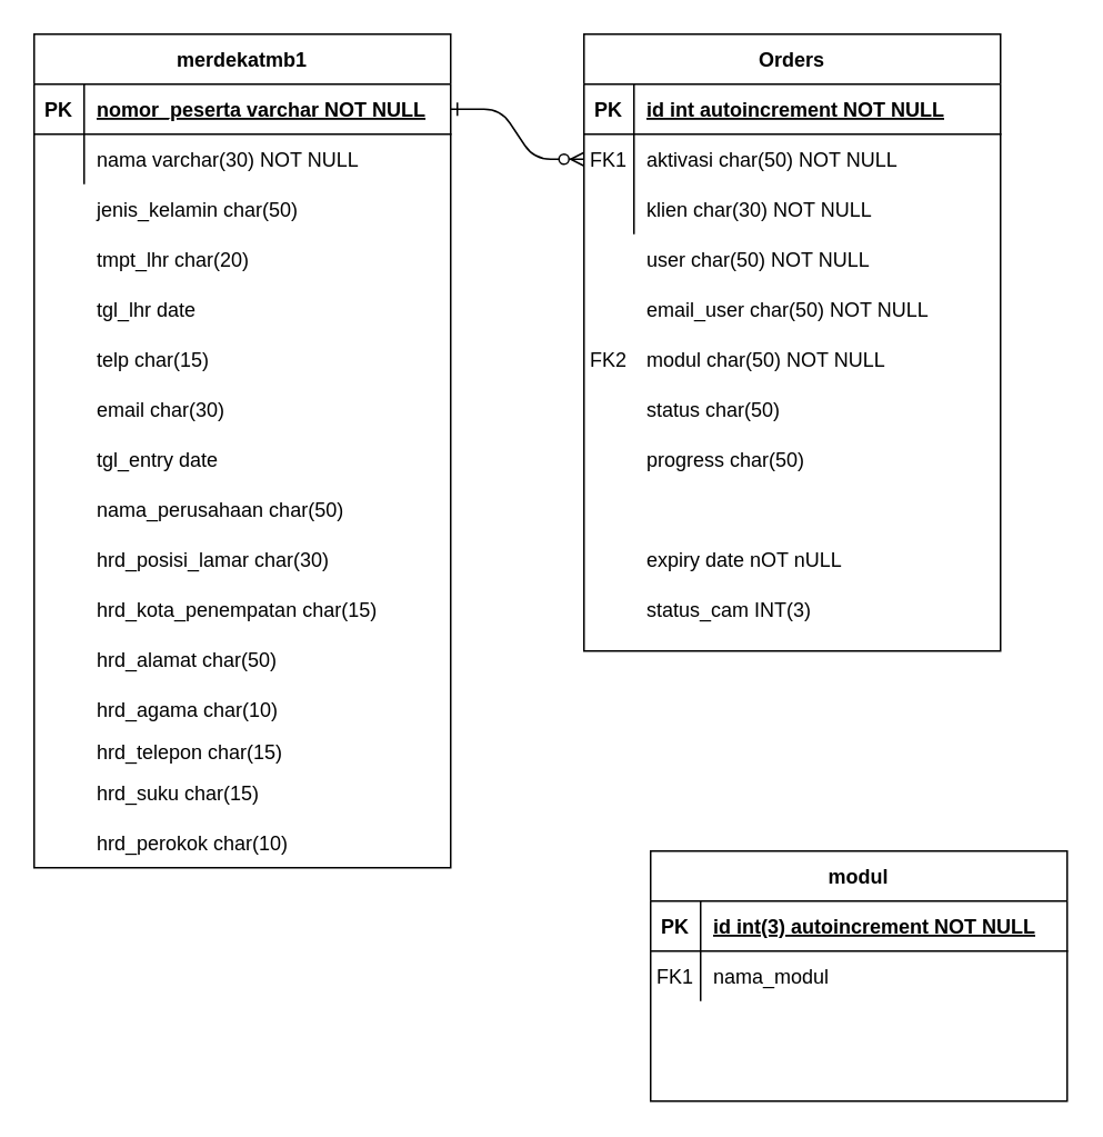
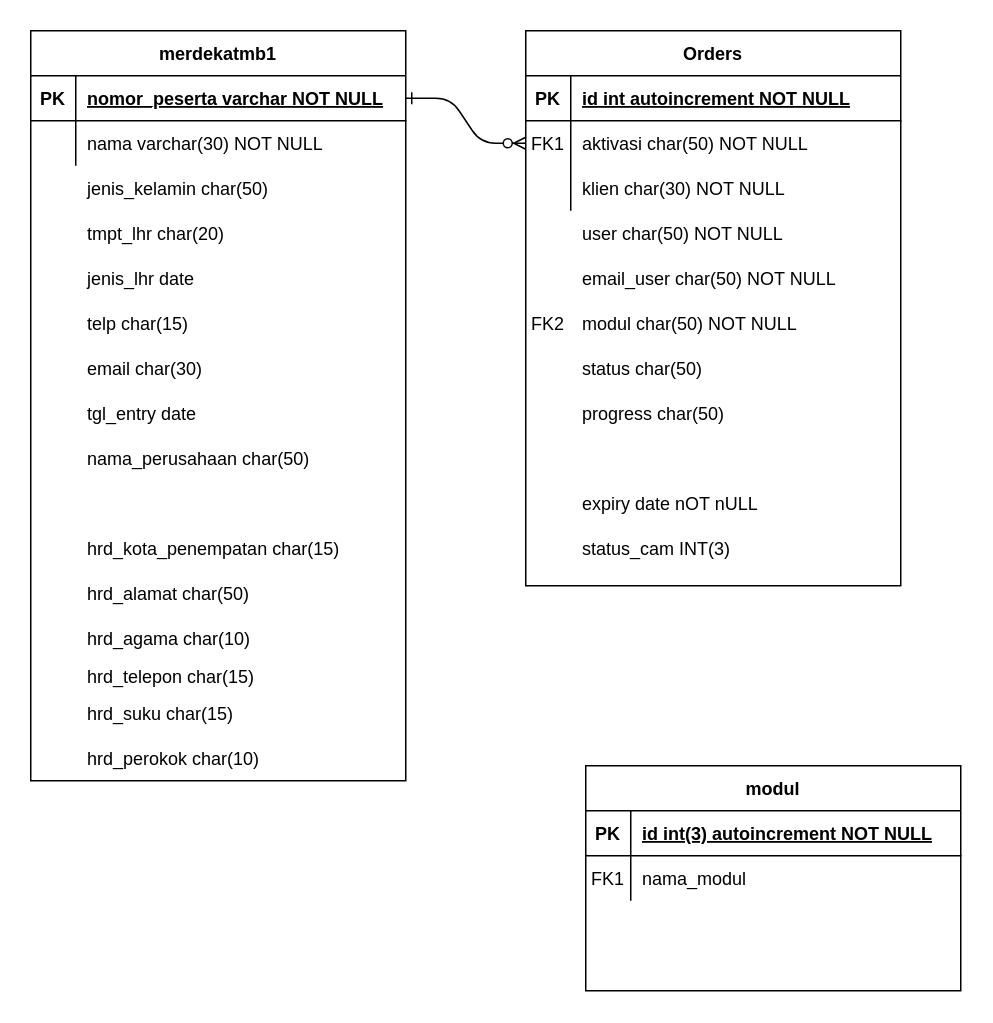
  <mxCell id="0" />
  <mxCell id="1" parent="0" />
  <mxCell id="2" value="" style="edgeStyle=entityRelationEdgeStyle;endArrow=ERzeroToMany;startArrow=ERone;endFill=1;startFill=0;" parent="1" source="21" target="7" edge="1"><mxGeometry width="100" height="100" relative="1" as="geometry"><mxPoint x="240" y="620" as="sourcePoint" /><mxPoint x="340" y="520" as="targetPoint" /></mxGeometry></mxCell>
  <mxCell id="3" value="Orders" style="shape=table;startSize=30;container=1;collapsible=1;childLayout=tableLayout;fixedRows=1;rowLines=0;fontStyle=1;align=center;resizeLast=1;" parent="1" vertex="1"><mxGeometry x="350" y="20" width="250" height="370" as="geometry" /></mxCell>
  <mxCell id="4" value="" style="shape=partialRectangle;collapsible=0;dropTarget=0;pointerEvents=0;fillColor=none;points=[[0,0.5],[1,0.5]];portConstraint=eastwest;top=0;left=0;right=0;bottom=1;" parent="3" vertex="1"><mxGeometry y="30" width="250" height="30" as="geometry" /></mxCell>
  <mxCell id="5" value="PK" style="shape=partialRectangle;overflow=hidden;connectable=0;fillColor=none;top=0;left=0;bottom=0;right=0;fontStyle=1;" parent="4" vertex="1"><mxGeometry width="30" height="30" as="geometry" /></mxCell>
  <mxCell id="6" value="id int autoincrement NOT NULL" style="shape=partialRectangle;overflow=hidden;connectable=0;fillColor=none;top=0;left=0;bottom=0;right=0;align=left;spacingLeft=6;fontStyle=5;" parent="4" vertex="1"><mxGeometry x="30" width="220" height="30" as="geometry" /></mxCell>
  <mxCell id="7" value="" style="shape=partialRectangle;collapsible=0;dropTarget=0;pointerEvents=0;fillColor=none;points=[[0,0.5],[1,0.5]];portConstraint=eastwest;top=0;left=0;right=0;bottom=0;" parent="3" vertex="1"><mxGeometry y="60" width="250" height="30" as="geometry" /></mxCell>
  <mxCell id="8" value="FK1" style="shape=partialRectangle;overflow=hidden;connectable=0;fillColor=none;top=0;left=0;bottom=0;right=0;" parent="7" vertex="1"><mxGeometry width="30" height="30" as="geometry" /></mxCell>
  <mxCell id="9" value="aktivasi char(50) NOT NULL" style="shape=partialRectangle;overflow=hidden;connectable=0;fillColor=none;top=0;left=0;bottom=0;right=0;align=left;spacingLeft=6;" parent="7" vertex="1"><mxGeometry x="30" width="220" height="30" as="geometry" /></mxCell>
  <mxCell id="10" value="" style="shape=partialRectangle;collapsible=0;dropTarget=0;pointerEvents=0;fillColor=none;points=[[0,0.5],[1,0.5]];portConstraint=eastwest;top=0;left=0;right=0;bottom=0;" parent="3" vertex="1"><mxGeometry y="90" width="250" height="30" as="geometry" /></mxCell>
  <mxCell id="11" value="" style="shape=partialRectangle;overflow=hidden;connectable=0;fillColor=none;top=0;left=0;bottom=0;right=0;" parent="10" vertex="1"><mxGeometry width="30" height="30" as="geometry" /></mxCell>
  <mxCell id="12" value="klien char(30) NOT NULL" style="shape=partialRectangle;overflow=hidden;connectable=0;fillColor=none;top=0;left=0;bottom=0;right=0;align=left;spacingLeft=6;" parent="10" vertex="1"><mxGeometry x="30" width="220" height="30" as="geometry" /></mxCell>
  <mxCell id="13" value="modul" style="shape=table;startSize=30;container=1;collapsible=1;childLayout=tableLayout;fixedRows=1;rowLines=0;fontStyle=1;align=center;resizeLast=1;" parent="1" vertex="1"><mxGeometry x="390" y="510" width="250" height="150" as="geometry" /></mxCell>
  <mxCell id="14" value="" style="shape=partialRectangle;collapsible=0;dropTarget=0;pointerEvents=0;fillColor=none;points=[[0,0.5],[1,0.5]];portConstraint=eastwest;top=0;left=0;right=0;bottom=1;" parent="13" vertex="1"><mxGeometry y="30" width="250" height="30" as="geometry" /></mxCell>
  <mxCell id="15" value="PK" style="shape=partialRectangle;overflow=hidden;connectable=0;fillColor=none;top=0;left=0;bottom=0;right=0;fontStyle=1;" parent="14" vertex="1"><mxGeometry width="30" height="30" as="geometry" /></mxCell>
  <mxCell id="16" value="id int(3) autoincrement NOT NULL" style="shape=partialRectangle;overflow=hidden;connectable=0;fillColor=none;top=0;left=0;bottom=0;right=0;align=left;spacingLeft=6;fontStyle=5;" parent="14" vertex="1"><mxGeometry x="30" width="220" height="30" as="geometry" /></mxCell>
  <mxCell id="17" value="" style="shape=partialRectangle;collapsible=0;dropTarget=0;pointerEvents=0;fillColor=none;points=[[0,0.5],[1,0.5]];portConstraint=eastwest;top=0;left=0;right=0;bottom=0;" parent="13" vertex="1"><mxGeometry y="60" width="250" height="30" as="geometry" /></mxCell>
  <mxCell id="18" value="FK1" style="shape=partialRectangle;overflow=hidden;connectable=0;fillColor=none;top=0;left=0;bottom=0;right=0;" parent="17" vertex="1"><mxGeometry width="30" height="30" as="geometry" /></mxCell>
  <mxCell id="19" value="nama_modul" style="shape=partialRectangle;overflow=hidden;connectable=0;fillColor=none;top=0;left=0;bottom=0;right=0;align=left;spacingLeft=6;" parent="17" vertex="1"><mxGeometry x="30" width="220" height="30" as="geometry" /></mxCell>
  <mxCell id="20" value="merdekatmb1" style="shape=table;startSize=30;container=1;collapsible=1;childLayout=tableLayout;fixedRows=1;rowLines=0;fontStyle=1;align=center;resizeLast=1;" parent="1" vertex="1"><mxGeometry x="20" y="20" width="250" height="500" as="geometry"><mxRectangle x="120" y="120" width="60" height="30" as="alternateBounds" /></mxGeometry></mxCell>
  <mxCell id="21" value="" style="shape=partialRectangle;collapsible=0;dropTarget=0;pointerEvents=0;fillColor=none;points=[[0,0.5],[1,0.5]];portConstraint=eastwest;top=0;left=0;right=0;bottom=1;" parent="20" vertex="1"><mxGeometry y="30" width="250" height="30" as="geometry" /></mxCell>
  <mxCell id="22" value="PK" style="shape=partialRectangle;overflow=hidden;connectable=0;fillColor=none;top=0;left=0;bottom=0;right=0;fontStyle=1;" parent="21" vertex="1"><mxGeometry width="30" height="30" as="geometry" /></mxCell>
  <mxCell id="23" value="nomor_peserta varchar NOT NULL" style="shape=partialRectangle;overflow=hidden;connectable=0;fillColor=none;top=0;left=0;bottom=0;right=0;align=left;spacingLeft=6;fontStyle=5;" parent="21" vertex="1"><mxGeometry x="30" width="220" height="30" as="geometry" /></mxCell>
  <mxCell id="24" value="" style="shape=partialRectangle;collapsible=0;dropTarget=0;pointerEvents=0;fillColor=none;points=[[0,0.5],[1,0.5]];portConstraint=eastwest;top=0;left=0;right=0;bottom=0;" parent="20" vertex="1"><mxGeometry y="60" width="250" height="30" as="geometry" /></mxCell>
  <mxCell id="25" value="" style="shape=partialRectangle;overflow=hidden;connectable=0;fillColor=none;top=0;left=0;bottom=0;right=0;" parent="24" vertex="1"><mxGeometry width="30" height="30" as="geometry" /></mxCell>
  <mxCell id="26" value="nama varchar(30) NOT NULL" style="shape=partialRectangle;overflow=hidden;connectable=0;fillColor=none;top=0;left=0;bottom=0;right=0;align=left;spacingLeft=6;" parent="24" vertex="1"><mxGeometry x="30" width="220" height="30" as="geometry" /></mxCell>
  <mxCell id="27" value="" style="shape=partialRectangle;collapsible=0;dropTarget=0;pointerEvents=0;fillColor=none;points=[[0,0.5],[1,0.5]];portConstraint=eastwest;top=0;left=0;right=0;bottom=0;" vertex="1" parent="1"><mxGeometry x="20" y="110" width="250" height="30" as="geometry" /></mxCell>
  <mxCell id="28" value="" style="shape=partialRectangle;overflow=hidden;connectable=0;fillColor=none;top=0;left=0;bottom=0;right=0;" vertex="1" parent="27"><mxGeometry width="30" height="30" as="geometry" /></mxCell>
  <mxCell id="29" value="jenis_kelamin char(50) " style="shape=partialRectangle;overflow=hidden;connectable=0;fillColor=none;top=0;left=0;bottom=0;right=0;align=left;spacingLeft=6;" vertex="1" parent="27"><mxGeometry x="30" width="220" height="30" as="geometry" /></mxCell>
  <mxCell id="30" value="" style="shape=partialRectangle;collapsible=0;dropTarget=0;pointerEvents=0;fillColor=none;points=[[0,0.5],[1,0.5]];portConstraint=eastwest;top=0;left=0;right=0;bottom=0;" vertex="1" parent="1"><mxGeometry x="20" y="140" width="250" height="30" as="geometry" /></mxCell>
  <mxCell id="31" value="" style="shape=partialRectangle;overflow=hidden;connectable=0;fillColor=none;top=0;left=0;bottom=0;right=0;" vertex="1" parent="30"><mxGeometry width="30" height="30" as="geometry" /></mxCell>
  <mxCell id="32" value="tmpt_lhr char(20) " style="shape=partialRectangle;overflow=hidden;connectable=0;fillColor=none;top=0;left=0;bottom=0;right=0;align=left;spacingLeft=6;" vertex="1" parent="30"><mxGeometry x="30" width="220" height="30" as="geometry" /></mxCell>
  <mxCell id="33" value="" style="shape=partialRectangle;collapsible=0;dropTarget=0;pointerEvents=0;fillColor=none;points=[[0,0.5],[1,0.5]];portConstraint=eastwest;top=0;left=0;right=0;bottom=0;" vertex="1" parent="1"><mxGeometry x="20" y="170" width="250" height="30" as="geometry" /></mxCell>
  <mxCell id="34" value="" style="shape=partialRectangle;overflow=hidden;connectable=0;fillColor=none;top=0;left=0;bottom=0;right=0;" vertex="1" parent="33"><mxGeometry width="30" height="30" as="geometry" /></mxCell>
- <mxCell id="35" value="tgl_lhr date " style="shape=partialRectangle;overflow=hidden;connectable=0;fillColor=none;top=0;left=0;bottom=0;right=0;align=left;spacingLeft=6;" vertex="1" parent="33"><mxGeometry x="30" width="220" height="30" as="geometry" /></mxCell>
+ <mxCell id="35" value="jenis_lhr date " style="shape=partialRectangle;overflow=hidden;connectable=0;fillColor=none;top=0;left=0;bottom=0;right=0;align=left;spacingLeft=6;" vertex="1" parent="33"><mxGeometry x="30" width="220" height="30" as="geometry" /></mxCell>
  <mxCell id="36" value="" style="shape=partialRectangle;collapsible=0;dropTarget=0;pointerEvents=0;fillColor=none;points=[[0,0.5],[1,0.5]];portConstraint=eastwest;top=0;left=0;right=0;bottom=0;" vertex="1" parent="1"><mxGeometry x="20" y="200" width="250" height="30" as="geometry" /></mxCell>
  <mxCell id="37" value="" style="shape=partialRectangle;overflow=hidden;connectable=0;fillColor=none;top=0;left=0;bottom=0;right=0;" vertex="1" parent="36"><mxGeometry width="30" height="30" as="geometry" /></mxCell>
  <mxCell id="38" value="telp char(15) " style="shape=partialRectangle;overflow=hidden;connectable=0;fillColor=none;top=0;left=0;bottom=0;right=0;align=left;spacingLeft=6;" vertex="1" parent="36"><mxGeometry x="30" width="220" height="30" as="geometry" /></mxCell>
  <mxCell id="39" value="" style="shape=partialRectangle;collapsible=0;dropTarget=0;pointerEvents=0;fillColor=none;points=[[0,0.5],[1,0.5]];portConstraint=eastwest;top=0;left=0;right=0;bottom=0;" vertex="1" parent="1"><mxGeometry x="20" y="230" width="250" height="30" as="geometry" /></mxCell>
  <mxCell id="40" value="" style="shape=partialRectangle;overflow=hidden;connectable=0;fillColor=none;top=0;left=0;bottom=0;right=0;" vertex="1" parent="39"><mxGeometry width="30" height="30" as="geometry" /></mxCell>
  <mxCell id="41" value="email char(30) " style="shape=partialRectangle;overflow=hidden;connectable=0;fillColor=none;top=0;left=0;bottom=0;right=0;align=left;spacingLeft=6;" vertex="1" parent="39"><mxGeometry x="30" width="220" height="30" as="geometry" /></mxCell>
  <mxCell id="42" value="" style="shape=partialRectangle;collapsible=0;dropTarget=0;pointerEvents=0;fillColor=none;points=[[0,0.5],[1,0.5]];portConstraint=eastwest;top=0;left=0;right=0;bottom=0;" vertex="1" parent="1"><mxGeometry x="20" y="260" width="250" height="30" as="geometry" /></mxCell>
  <mxCell id="43" value="" style="shape=partialRectangle;overflow=hidden;connectable=0;fillColor=none;top=0;left=0;bottom=0;right=0;" vertex="1" parent="42"><mxGeometry width="30" height="30" as="geometry" /></mxCell>
  <mxCell id="44" value="tgl_entry date " style="shape=partialRectangle;overflow=hidden;connectable=0;fillColor=none;top=0;left=0;bottom=0;right=0;align=left;spacingLeft=6;" vertex="1" parent="42"><mxGeometry x="30" width="220" height="30" as="geometry" /></mxCell>
  <mxCell id="45" value="" style="shape=partialRectangle;collapsible=0;dropTarget=0;pointerEvents=0;fillColor=none;points=[[0,0.5],[1,0.5]];portConstraint=eastwest;top=0;left=0;right=0;bottom=0;" vertex="1" parent="1"><mxGeometry x="20" y="290" width="250" height="30" as="geometry" /></mxCell>
  <mxCell id="46" value="" style="shape=partialRectangle;overflow=hidden;connectable=0;fillColor=none;top=0;left=0;bottom=0;right=0;" vertex="1" parent="45"><mxGeometry width="30" height="30" as="geometry" /></mxCell>
  <mxCell id="47" value="nama_perusahaan char(50)" style="shape=partialRectangle;overflow=hidden;connectable=0;fillColor=none;top=0;left=0;bottom=0;right=0;align=left;spacingLeft=6;" vertex="1" parent="45"><mxGeometry x="30" width="220" height="30" as="geometry" /></mxCell>
  <mxCell id="48" value="" style="shape=partialRectangle;collapsible=0;dropTarget=0;pointerEvents=0;fillColor=none;points=[[0,0.5],[1,0.5]];portConstraint=eastwest;top=0;left=0;right=0;bottom=0;" vertex="1" parent="1"><mxGeometry x="20" y="320" width="250" height="30" as="geometry" /></mxCell>
  <mxCell id="49" value="" style="shape=partialRectangle;overflow=hidden;connectable=0;fillColor=none;top=0;left=0;bottom=0;right=0;" vertex="1" parent="48"><mxGeometry width="30" height="30" as="geometry" /></mxCell>
- <mxCell id="50" value="hrd_posisi_lamar char(30)" style="shape=partialRectangle;overflow=hidden;connectable=0;fillColor=none;top=0;left=0;bottom=0;right=0;align=left;spacingLeft=6;" vertex="1" parent="48"><mxGeometry x="30" width="220" height="30" as="geometry" /></mxCell>
  <mxCell id="51" value="" style="shape=partialRectangle;collapsible=0;dropTarget=0;pointerEvents=0;fillColor=none;points=[[0,0.5],[1,0.5]];portConstraint=eastwest;top=0;left=0;right=0;bottom=0;" vertex="1" parent="1"><mxGeometry x="20" y="350" width="250" height="30" as="geometry" /></mxCell>
  <mxCell id="52" value="" style="shape=partialRectangle;overflow=hidden;connectable=0;fillColor=none;top=0;left=0;bottom=0;right=0;" vertex="1" parent="51"><mxGeometry width="30" height="30" as="geometry" /></mxCell>
  <mxCell id="53" value="hrd_kota_penempatan char(15)" style="shape=partialRectangle;overflow=hidden;connectable=0;fillColor=none;top=0;left=0;bottom=0;right=0;align=left;spacingLeft=6;" vertex="1" parent="51"><mxGeometry x="30" width="220" height="30" as="geometry" /></mxCell>
  <mxCell id="54" value="" style="shape=partialRectangle;collapsible=0;dropTarget=0;pointerEvents=0;fillColor=none;points=[[0,0.5],[1,0.5]];portConstraint=eastwest;top=0;left=0;right=0;bottom=0;" vertex="1" parent="1"><mxGeometry x="20" y="380" width="250" height="30" as="geometry" /></mxCell>
  <mxCell id="55" value="" style="shape=partialRectangle;overflow=hidden;connectable=0;fillColor=none;top=0;left=0;bottom=0;right=0;" vertex="1" parent="54"><mxGeometry width="30" height="30" as="geometry" /></mxCell>
  <mxCell id="56" value="hrd_alamat char(50)" style="shape=partialRectangle;overflow=hidden;connectable=0;fillColor=none;top=0;left=0;bottom=0;right=0;align=left;spacingLeft=6;" vertex="1" parent="54"><mxGeometry x="30" width="220" height="30" as="geometry" /></mxCell>
  <mxCell id="57" value="" style="shape=partialRectangle;collapsible=0;dropTarget=0;pointerEvents=0;fillColor=none;points=[[0,0.5],[1,0.5]];portConstraint=eastwest;top=0;left=0;right=0;bottom=0;" vertex="1" parent="1"><mxGeometry x="20" y="410" width="250" height="30" as="geometry" /></mxCell>
  <mxCell id="58" value="" style="shape=partialRectangle;overflow=hidden;connectable=0;fillColor=none;top=0;left=0;bottom=0;right=0;" vertex="1" parent="57"><mxGeometry width="30" height="30" as="geometry" /></mxCell>
  <mxCell id="59" value="hrd_agama char(10)" style="shape=partialRectangle;overflow=hidden;connectable=0;fillColor=none;top=0;left=0;bottom=0;right=0;align=left;spacingLeft=6;" vertex="1" parent="57"><mxGeometry x="30" width="220" height="30" as="geometry" /></mxCell>
  <mxCell id="60" value="" style="shape=partialRectangle;collapsible=0;dropTarget=0;pointerEvents=0;fillColor=none;points=[[0,0.5],[1,0.5]];portConstraint=eastwest;top=0;left=0;right=0;bottom=0;" vertex="1" parent="1"><mxGeometry x="20" y="435" width="250" height="30" as="geometry" /></mxCell>
  <mxCell id="61" value="" style="shape=partialRectangle;overflow=hidden;connectable=0;fillColor=none;top=0;left=0;bottom=0;right=0;" vertex="1" parent="60"><mxGeometry width="30" height="30" as="geometry" /></mxCell>
  <mxCell id="62" value="hrd_telepon char(15)" style="shape=partialRectangle;overflow=hidden;connectable=0;fillColor=none;top=0;left=0;bottom=0;right=0;align=left;spacingLeft=6;" vertex="1" parent="60"><mxGeometry x="30" width="220" height="30" as="geometry" /></mxCell>
  <mxCell id="63" value="" style="shape=partialRectangle;collapsible=0;dropTarget=0;pointerEvents=0;fillColor=none;points=[[0,0.5],[1,0.5]];portConstraint=eastwest;top=0;left=0;right=0;bottom=0;" vertex="1" parent="1"><mxGeometry x="20" y="460" width="250" height="30" as="geometry" /></mxCell>
  <mxCell id="64" value="" style="shape=partialRectangle;overflow=hidden;connectable=0;fillColor=none;top=0;left=0;bottom=0;right=0;" vertex="1" parent="63"><mxGeometry width="30" height="30" as="geometry" /></mxCell>
  <mxCell id="65" value="hrd_suku char(15)" style="shape=partialRectangle;overflow=hidden;connectable=0;fillColor=none;top=0;left=0;bottom=0;right=0;align=left;spacingLeft=6;" vertex="1" parent="63"><mxGeometry x="30" width="220" height="30" as="geometry" /></mxCell>
  <mxCell id="66" value="" style="shape=partialRectangle;collapsible=0;dropTarget=0;pointerEvents=0;fillColor=none;points=[[0,0.5],[1,0.5]];portConstraint=eastwest;top=0;left=0;right=0;bottom=0;" vertex="1" parent="1"><mxGeometry x="20" y="490" width="250" height="30" as="geometry" /></mxCell>
  <mxCell id="67" value="" style="shape=partialRectangle;overflow=hidden;connectable=0;fillColor=none;top=0;left=0;bottom=0;right=0;" vertex="1" parent="66"><mxGeometry width="30" height="30" as="geometry" /></mxCell>
  <mxCell id="68" value="hrd_perokok char(10)" style="shape=partialRectangle;overflow=hidden;connectable=0;fillColor=none;top=0;left=0;bottom=0;right=0;align=left;spacingLeft=6;" vertex="1" parent="66"><mxGeometry x="30" width="220" height="30" as="geometry" /></mxCell>
  <mxCell id="69" value="" style="shape=partialRectangle;collapsible=0;dropTarget=0;pointerEvents=0;fillColor=none;points=[[0,0.5],[1,0.5]];portConstraint=eastwest;top=0;left=0;right=0;bottom=0;" vertex="1" parent="1"><mxGeometry x="350" y="140" width="250" height="30" as="geometry" /></mxCell>
  <mxCell id="70" value="" style="shape=partialRectangle;overflow=hidden;connectable=0;fillColor=none;top=0;left=0;bottom=0;right=0;" vertex="1" parent="69"><mxGeometry width="30" height="30" as="geometry" /></mxCell>
  <mxCell id="71" value="user char(50) NOT NULL" style="shape=partialRectangle;overflow=hidden;connectable=0;fillColor=none;top=0;left=0;bottom=0;right=0;align=left;spacingLeft=6;" vertex="1" parent="69"><mxGeometry x="30" width="220" height="30" as="geometry" /></mxCell>
  <mxCell id="72" value="" style="shape=partialRectangle;collapsible=0;dropTarget=0;pointerEvents=0;fillColor=none;points=[[0,0.5],[1,0.5]];portConstraint=eastwest;top=0;left=0;right=0;bottom=0;" vertex="1" parent="1"><mxGeometry x="350" y="170" width="250" height="30" as="geometry" /></mxCell>
  <mxCell id="73" value="" style="shape=partialRectangle;overflow=hidden;connectable=0;fillColor=none;top=0;left=0;bottom=0;right=0;" vertex="1" parent="72"><mxGeometry width="30" height="30" as="geometry" /></mxCell>
  <mxCell id="74" value="email_user char(50) NOT NULL" style="shape=partialRectangle;overflow=hidden;connectable=0;fillColor=none;top=0;left=0;bottom=0;right=0;align=left;spacingLeft=6;" vertex="1" parent="72"><mxGeometry x="30" width="220" height="30" as="geometry" /></mxCell>
  <mxCell id="75" value="" style="shape=partialRectangle;collapsible=0;dropTarget=0;pointerEvents=0;fillColor=none;points=[[0,0.5],[1,0.5]];portConstraint=eastwest;top=0;left=0;right=0;bottom=0;" vertex="1" parent="1"><mxGeometry x="350" y="200" width="250" height="30" as="geometry" /></mxCell>
  <mxCell id="76" value="FK2" style="shape=partialRectangle;overflow=hidden;connectable=0;fillColor=none;top=0;left=0;bottom=0;right=0;" vertex="1" parent="75"><mxGeometry width="30" height="30" as="geometry" /></mxCell>
  <mxCell id="77" value="modul char(50) NOT NULL" style="shape=partialRectangle;overflow=hidden;connectable=0;fillColor=none;top=0;left=0;bottom=0;right=0;align=left;spacingLeft=6;" vertex="1" parent="75"><mxGeometry x="30" width="220" height="30" as="geometry" /></mxCell>
  <mxCell id="78" value="" style="shape=partialRectangle;collapsible=0;dropTarget=0;pointerEvents=0;fillColor=none;points=[[0,0.5],[1,0.5]];portConstraint=eastwest;top=0;left=0;right=0;bottom=0;" vertex="1" parent="1"><mxGeometry x="350" y="230" width="250" height="30" as="geometry" /></mxCell>
  <mxCell id="79" value="" style="shape=partialRectangle;overflow=hidden;connectable=0;fillColor=none;top=0;left=0;bottom=0;right=0;" vertex="1" parent="78"><mxGeometry width="30" height="30" as="geometry" /></mxCell>
  <mxCell id="80" value="status char(50)" style="shape=partialRectangle;overflow=hidden;connectable=0;fillColor=none;top=0;left=0;bottom=0;right=0;align=left;spacingLeft=6;" vertex="1" parent="78"><mxGeometry x="30" width="220" height="30" as="geometry" /></mxCell>
  <mxCell id="81" value="" style="shape=partialRectangle;collapsible=0;dropTarget=0;pointerEvents=0;fillColor=none;points=[[0,0.5],[1,0.5]];portConstraint=eastwest;top=0;left=0;right=0;bottom=0;" vertex="1" parent="1"><mxGeometry x="350" y="260" width="250" height="30" as="geometry" /></mxCell>
  <mxCell id="82" value="" style="shape=partialRectangle;overflow=hidden;connectable=0;fillColor=none;top=0;left=0;bottom=0;right=0;" vertex="1" parent="81"><mxGeometry width="30" height="30" as="geometry" /></mxCell>
  <mxCell id="83" value="progress char(50) " style="shape=partialRectangle;overflow=hidden;connectable=0;fillColor=none;top=0;left=0;bottom=0;right=0;align=left;spacingLeft=6;" vertex="1" parent="81"><mxGeometry x="30" width="220" height="30" as="geometry" /></mxCell>
  <mxCell id="84" value="" style="shape=partialRectangle;collapsible=0;dropTarget=0;pointerEvents=0;fillColor=none;points=[[0,0.5],[1,0.5]];portConstraint=eastwest;top=0;left=0;right=0;bottom=0;" vertex="1" parent="1"><mxGeometry x="350" y="290" width="250" height="30" as="geometry" /></mxCell>
  <mxCell id="85" value="" style="shape=partialRectangle;overflow=hidden;connectable=0;fillColor=none;top=0;left=0;bottom=0;right=0;" vertex="1" parent="84"><mxGeometry width="30" height="30" as="geometry" /></mxCell>
  <mxCell id="86" value="" style="shape=partialRectangle;collapsible=0;dropTarget=0;pointerEvents=0;fillColor=none;points=[[0,0.5],[1,0.5]];portConstraint=eastwest;top=0;left=0;right=0;bottom=0;" vertex="1" parent="1"><mxGeometry x="350" y="320" width="250" height="30" as="geometry" /></mxCell>
  <mxCell id="87" value="" style="shape=partialRectangle;overflow=hidden;connectable=0;fillColor=none;top=0;left=0;bottom=0;right=0;" vertex="1" parent="86"><mxGeometry width="30" height="30" as="geometry" /></mxCell>
  <mxCell id="88" value="expiry date nOT nULL" style="shape=partialRectangle;overflow=hidden;connectable=0;fillColor=none;top=0;left=0;bottom=0;right=0;align=left;spacingLeft=6;" vertex="1" parent="86"><mxGeometry x="30" width="220" height="30" as="geometry" /></mxCell>
  <mxCell id="89" value="" style="shape=partialRectangle;collapsible=0;dropTarget=0;pointerEvents=0;fillColor=none;points=[[0,0.5],[1,0.5]];portConstraint=eastwest;top=0;left=0;right=0;bottom=0;" vertex="1" parent="1"><mxGeometry x="350" y="350" width="250" height="30" as="geometry" /></mxCell>
  <mxCell id="90" value="" style="shape=partialRectangle;overflow=hidden;connectable=0;fillColor=none;top=0;left=0;bottom=0;right=0;" vertex="1" parent="89"><mxGeometry width="30" height="30" as="geometry" /></mxCell>
  <mxCell id="91" value="status_cam INT(3) " style="shape=partialRectangle;overflow=hidden;connectable=0;fillColor=none;top=0;left=0;bottom=0;right=0;align=left;spacingLeft=6;" vertex="1" parent="89"><mxGeometry x="30" width="220" height="30" as="geometry" /></mxCell>
